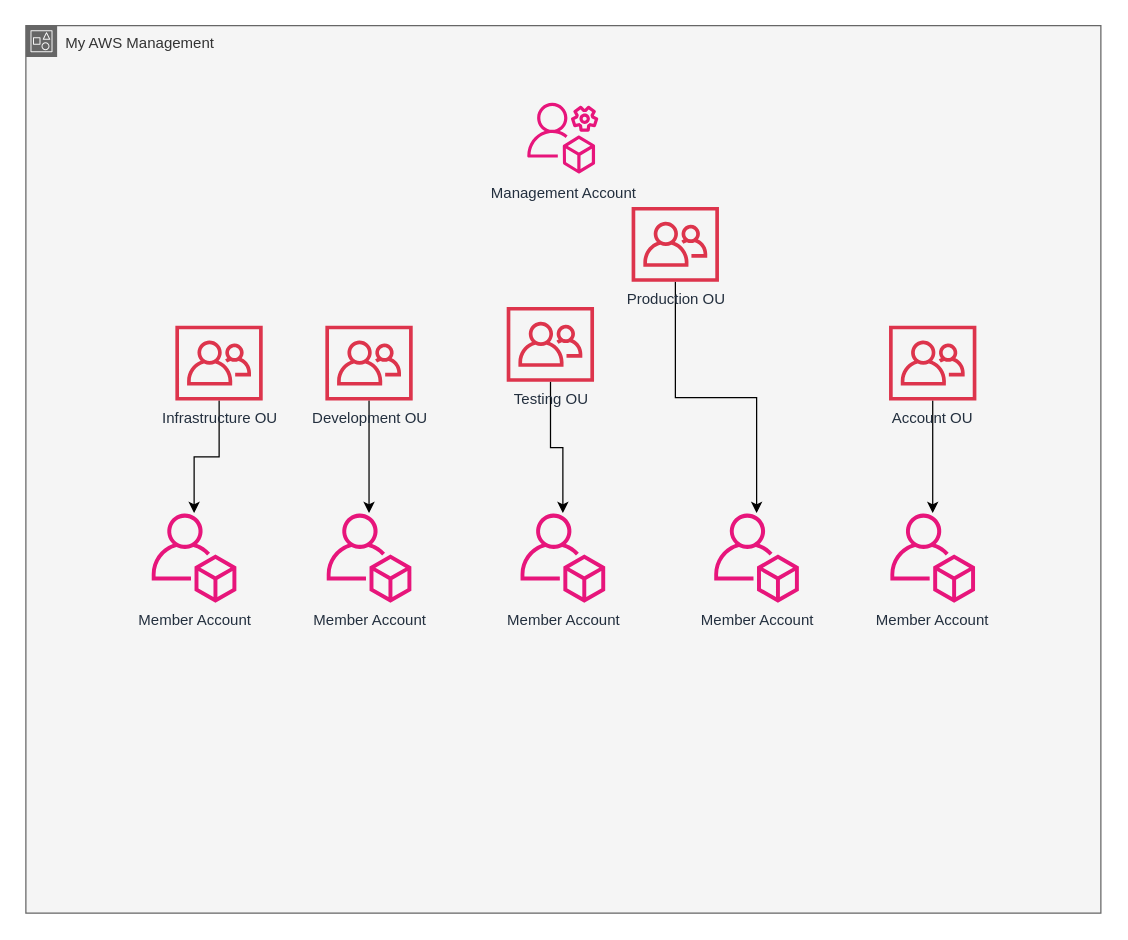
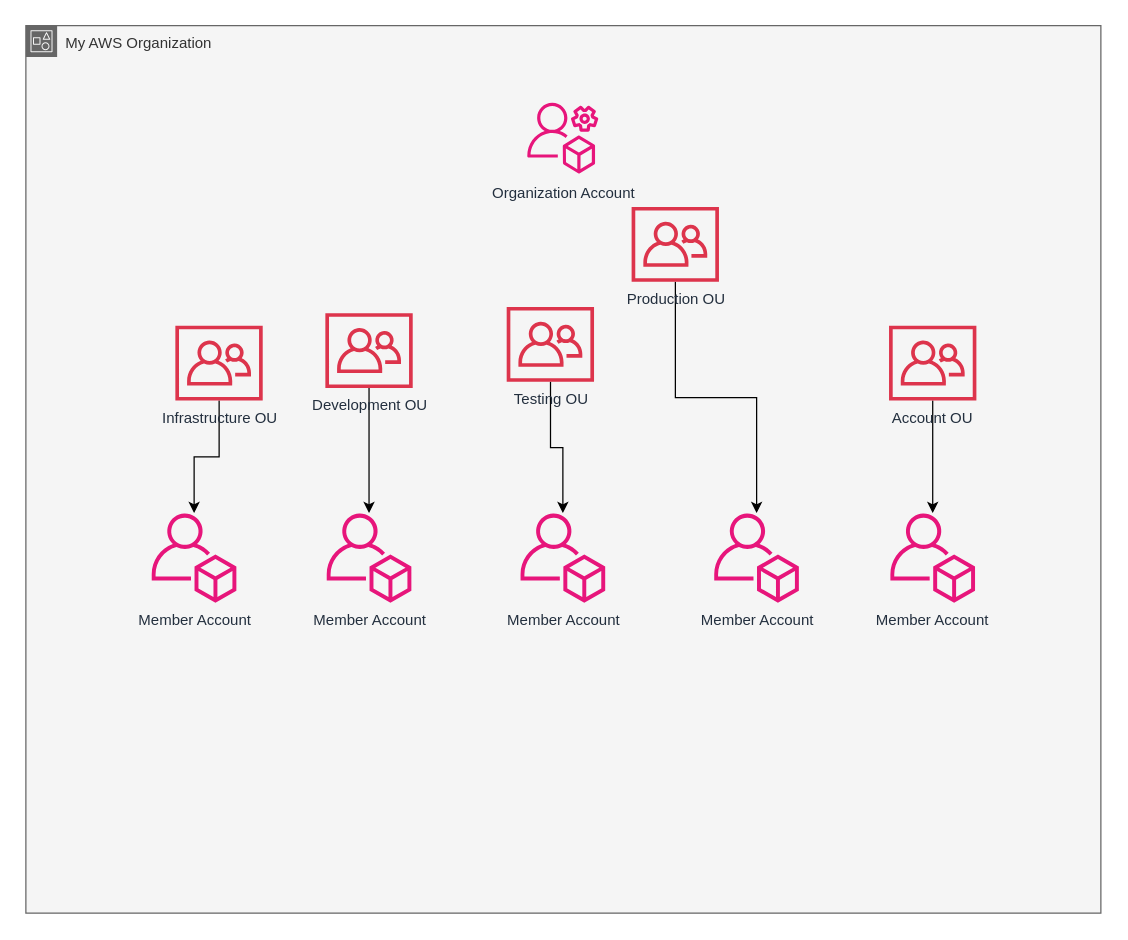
  <mxCell id="0" />
  <mxCell id="1" parent="0" />
- <mxCell id="2" value="My AWS Management" style="points=[[0,0],[0.25,0],[0.5,0],[0.75,0],[1,0],[1,0.25],[1,0.5],[1,0.75],[1,1],[0.75,1],[0.5,1],[0.25,1],[0,1],[0,0.75],[0,0.5],[0,0.25]];outlineConnect=0;html=1;whiteSpace=wrap;fontSize=12;fontStyle=0;container=1;pointerEvents=0;collapsible=0;recursiveResize=0;shape=mxgraph.aws4.group;grIcon=mxgraph.aws4.group_account;verticalAlign=top;align=left;spacingLeft=30;dashed=0;fillColor=#f5f5f5;fontColor=#333333;strokeColor=#666666;" vertex="1" parent="1"><mxGeometry x="20" y="20" width="860" height="710" as="geometry" /></mxCell>
- <mxCell id="3" value="Management Account" style="sketch=0;outlineConnect=0;fontColor=#232F3E;gradientColor=none;fillColor=#E7157B;strokeColor=none;dashed=0;verticalLabelPosition=bottom;verticalAlign=top;align=center;html=1;fontSize=12;fontStyle=0;aspect=fixed;pointerEvents=1;shape=mxgraph.aws4.organizations_management_account;" vertex="1" parent="2"><mxGeometry x="401.13" y="60" width="56.93" height="60" as="geometry" /></mxCell>
+ <mxCell id="2" value="My AWS Organization" style="points=[[0,0],[0.25,0],[0.5,0],[0.75,0],[1,0],[1,0.25],[1,0.5],[1,0.75],[1,1],[0.75,1],[0.5,1],[0.25,1],[0,1],[0,0.75],[0,0.5],[0,0.25]];outlineConnect=0;html=1;whiteSpace=wrap;fontSize=12;fontStyle=0;container=1;pointerEvents=0;collapsible=0;recursiveResize=0;shape=mxgraph.aws4.group;grIcon=mxgraph.aws4.group_account;verticalAlign=top;align=left;spacingLeft=30;dashed=0;fillColor=#f5f5f5;fontColor=#333333;strokeColor=#666666;" vertex="1" parent="1"><mxGeometry x="20" y="20" width="860" height="710" as="geometry" /></mxCell>
+ <mxCell id="3" value="Organization Account" style="sketch=0;outlineConnect=0;fontColor=#232F3E;gradientColor=none;fillColor=#E7157B;strokeColor=none;dashed=0;verticalLabelPosition=bottom;verticalAlign=top;align=center;html=1;fontSize=12;fontStyle=0;aspect=fixed;pointerEvents=1;shape=mxgraph.aws4.organizations_management_account;" vertex="1" parent="2"><mxGeometry x="401.13" y="60" width="56.93" height="60" as="geometry" /></mxCell>
  <mxCell id="4" style="edgeStyle=orthogonalEdgeStyle;rounded=0;orthogonalLoop=1;jettySize=auto;html=1;" edge="1" parent="2" source="5" target="15"><mxGeometry relative="1" as="geometry" /></mxCell>
- <mxCell id="5" value="Development OU" style="sketch=0;outlineConnect=0;fontColor=#232F3E;gradientColor=none;fillColor=#DD344C;strokeColor=none;dashed=0;verticalLabelPosition=bottom;verticalAlign=top;align=center;html=1;fontSize=12;fontStyle=0;aspect=fixed;pointerEvents=1;shape=mxgraph.aws4.organizations_organizational_unit;" vertex="1" parent="2"><mxGeometry x="239.59" y="240" width="69.88" height="60" as="geometry" /></mxCell>
+ <mxCell id="5" value="Development OU" style="sketch=0;outlineConnect=0;fontColor=#232F3E;gradientColor=none;fillColor=#DD344C;strokeColor=none;dashed=0;verticalLabelPosition=bottom;verticalAlign=top;align=center;html=1;fontSize=12;fontStyle=0;aspect=fixed;pointerEvents=1;shape=mxgraph.aws4.organizations_organizational_unit;" vertex="1" parent="2"><mxGeometry x="239.59" y="230" width="69.88" height="60" as="geometry" /></mxCell>
  <mxCell id="6" style="edgeStyle=orthogonalEdgeStyle;rounded=0;orthogonalLoop=1;jettySize=auto;html=1;" edge="1" parent="2" source="7" target="17"><mxGeometry relative="1" as="geometry" /></mxCell>
  <mxCell id="7" value="Production OU" style="sketch=0;outlineConnect=0;fontColor=#232F3E;gradientColor=none;fillColor=#DD344C;strokeColor=none;dashed=0;verticalLabelPosition=bottom;verticalAlign=top;align=center;html=1;fontSize=12;fontStyle=0;aspect=fixed;pointerEvents=1;shape=mxgraph.aws4.organizations_organizational_unit;" vertex="1" parent="2"><mxGeometry x="484.59" y="145" width="69.88" height="60" as="geometry" /></mxCell>
  <mxCell id="8" style="edgeStyle=orthogonalEdgeStyle;rounded=0;orthogonalLoop=1;jettySize=auto;html=1;" edge="1" parent="2" source="9" target="14"><mxGeometry relative="1" as="geometry" /></mxCell>
  <mxCell id="9" value="Infrastructure OU" style="sketch=0;outlineConnect=0;fontColor=#232F3E;gradientColor=none;fillColor=#DD344C;strokeColor=none;dashed=0;verticalLabelPosition=bottom;verticalAlign=top;align=center;html=1;fontSize=12;fontStyle=0;aspect=fixed;pointerEvents=1;shape=mxgraph.aws4.organizations_organizational_unit;" vertex="1" parent="2"><mxGeometry x="119.59" y="240" width="69.88" height="60" as="geometry" /></mxCell>
  <mxCell id="10" style="edgeStyle=orthogonalEdgeStyle;rounded=0;orthogonalLoop=1;jettySize=auto;html=1;" edge="1" parent="2" source="11" target="16"><mxGeometry relative="1" as="geometry" /></mxCell>
  <mxCell id="11" value="Testing OU" style="sketch=0;outlineConnect=0;fontColor=#232F3E;gradientColor=none;fillColor=#DD344C;strokeColor=none;dashed=0;verticalLabelPosition=bottom;verticalAlign=top;align=center;html=1;fontSize=12;fontStyle=0;aspect=fixed;pointerEvents=1;shape=mxgraph.aws4.organizations_organizational_unit;" vertex="1" parent="2"><mxGeometry x="384.65" y="225" width="69.88" height="60" as="geometry" /></mxCell>
  <mxCell id="12" style="edgeStyle=orthogonalEdgeStyle;rounded=0;orthogonalLoop=1;jettySize=auto;html=1;" edge="1" parent="2" source="13" target="18"><mxGeometry relative="1" as="geometry" /></mxCell>
  <mxCell id="13" value="Account OU" style="sketch=0;outlineConnect=0;fontColor=#232F3E;gradientColor=none;fillColor=#DD344C;strokeColor=none;dashed=0;verticalLabelPosition=bottom;verticalAlign=top;align=center;html=1;fontSize=12;fontStyle=0;aspect=fixed;pointerEvents=1;shape=mxgraph.aws4.organizations_organizational_unit;" vertex="1" parent="2"><mxGeometry x="690.53" y="240" width="69.88" height="60" as="geometry" /></mxCell>
  <mxCell id="14" value="Member Account" style="sketch=0;outlineConnect=0;fontColor=#232F3E;gradientColor=none;fillColor=#E7157B;strokeColor=none;dashed=0;verticalLabelPosition=bottom;verticalAlign=top;align=center;html=1;fontSize=12;fontStyle=0;aspect=fixed;pointerEvents=1;shape=mxgraph.aws4.organizations_account;" vertex="1" parent="2"><mxGeometry x="100.53" y="390" width="68" height="71.7" as="geometry" /></mxCell>
  <mxCell id="15" value="Member Account" style="sketch=0;outlineConnect=0;fontColor=#232F3E;gradientColor=none;fillColor=#E7157B;strokeColor=none;dashed=0;verticalLabelPosition=bottom;verticalAlign=top;align=center;html=1;fontSize=12;fontStyle=0;aspect=fixed;pointerEvents=1;shape=mxgraph.aws4.organizations_account;" vertex="1" parent="2"><mxGeometry x="240.53" y="390" width="68" height="71.7" as="geometry" /></mxCell>
  <mxCell id="16" value="Member Account" style="sketch=0;outlineConnect=0;fontColor=#232F3E;gradientColor=none;fillColor=#E7157B;strokeColor=none;dashed=0;verticalLabelPosition=bottom;verticalAlign=top;align=center;html=1;fontSize=12;fontStyle=0;aspect=fixed;pointerEvents=1;shape=mxgraph.aws4.organizations_account;" vertex="1" parent="2"><mxGeometry x="395.6" y="390" width="68" height="71.7" as="geometry" /></mxCell>
  <mxCell id="17" value="Member Account" style="sketch=0;outlineConnect=0;fontColor=#232F3E;gradientColor=none;fillColor=#E7157B;strokeColor=none;dashed=0;verticalLabelPosition=bottom;verticalAlign=top;align=center;html=1;fontSize=12;fontStyle=0;aspect=fixed;pointerEvents=1;shape=mxgraph.aws4.organizations_account;" vertex="1" parent="2"><mxGeometry x="550.53" y="390" width="68" height="71.7" as="geometry" /></mxCell>
  <mxCell id="18" value="Member Account" style="sketch=0;outlineConnect=0;fontColor=#232F3E;gradientColor=none;fillColor=#E7157B;strokeColor=none;dashed=0;verticalLabelPosition=bottom;verticalAlign=top;align=center;html=1;fontSize=12;fontStyle=0;aspect=fixed;pointerEvents=1;shape=mxgraph.aws4.organizations_account;" vertex="1" parent="2"><mxGeometry x="691.47" y="390" width="68" height="71.7" as="geometry" /></mxCell>
